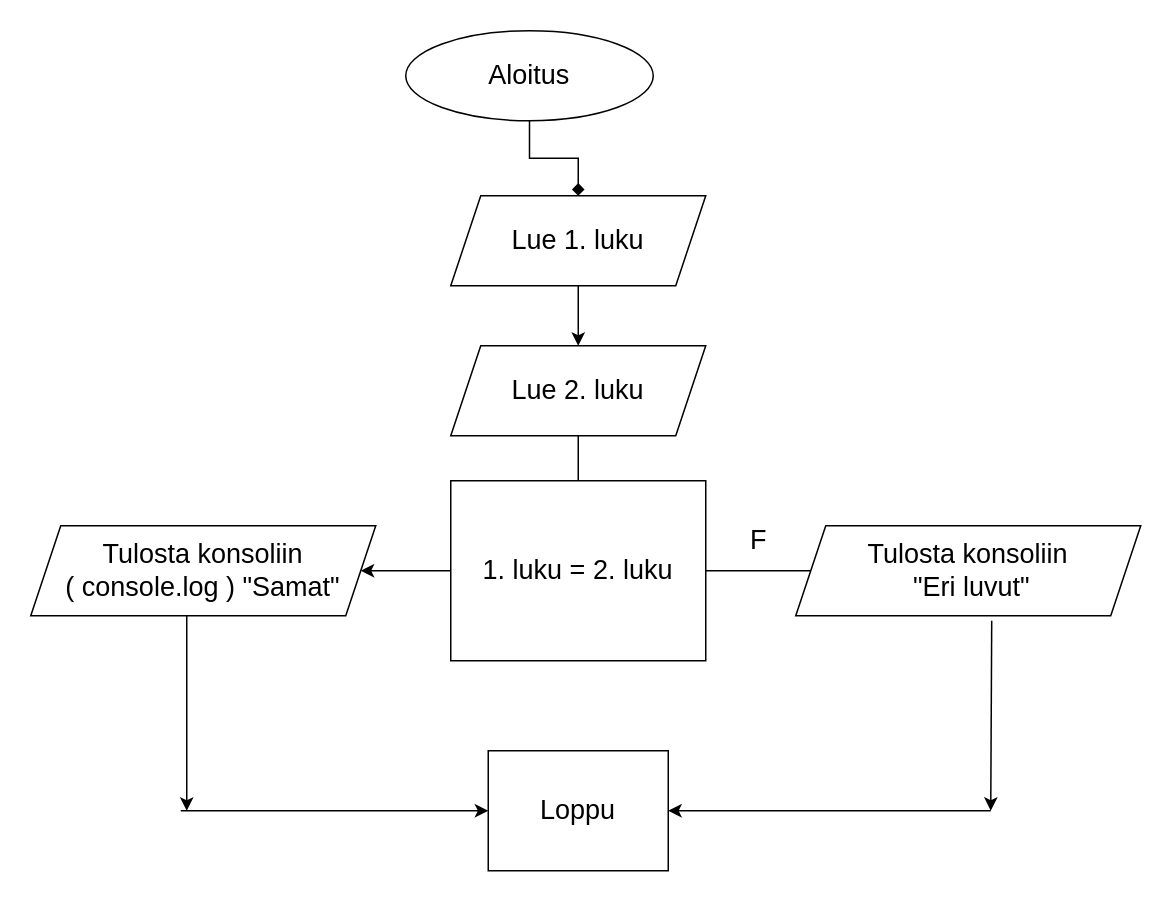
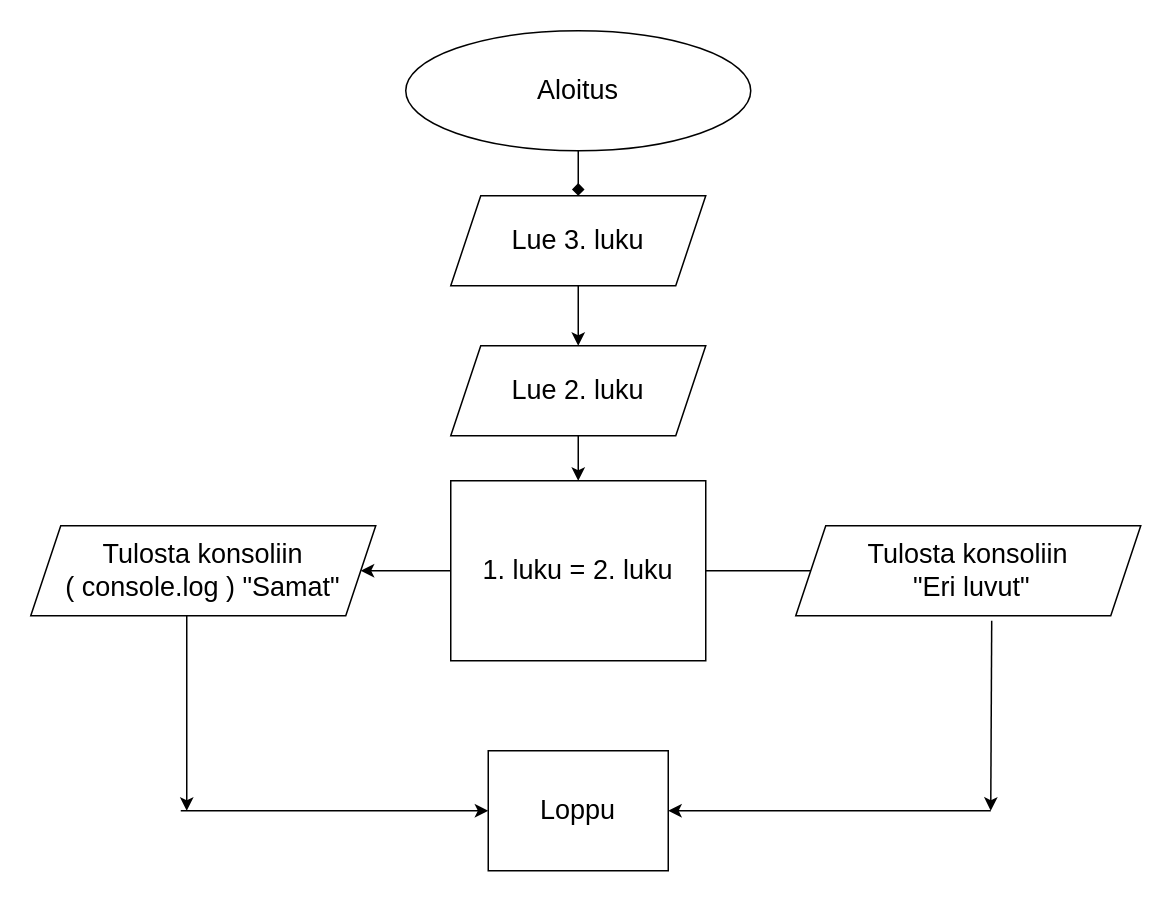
  <mxCell id="0" />
  <mxCell id="1" parent="0" />
  <mxCell id="2" value="" style="edgeStyle=orthogonalEdgeStyle;rounded=0;orthogonalLoop=1;jettySize=auto;html=1;fontSize=18;endArrow=diamond;" parent="1" source="3" target="5" edge="1"><mxGeometry relative="1" as="geometry" /></mxCell>
- <mxCell id="3" value="&lt;font style=&quot;font-size: 18px;&quot;&gt;Aloitus&lt;/font&gt;" style="ellipse;whiteSpace=wrap;html=1;" parent="1" vertex="1"><mxGeometry x="270" y="20" width="165" height="60" as="geometry" /></mxCell>
+ <mxCell id="3" value="&lt;font style=&quot;font-size: 18px;&quot;&gt;Aloitus&lt;/font&gt;" style="ellipse;whiteSpace=wrap;html=1;" parent="1" vertex="1"><mxGeometry x="270" y="20" width="230" height="80" as="geometry" /></mxCell>
  <mxCell id="4" value="" style="edgeStyle=orthogonalEdgeStyle;rounded=0;orthogonalLoop=1;jettySize=auto;html=1;fontSize=18;" parent="1" source="5" target="7" edge="1"><mxGeometry relative="1" as="geometry" /></mxCell>
- <mxCell id="5" value="Lue 1. luku" style="shape=parallelogram;perimeter=parallelogramPerimeter;whiteSpace=wrap;html=1;fixedSize=1;fontSize=18;" parent="1" vertex="1"><mxGeometry x="300" y="130" width="170" height="60" as="geometry" /></mxCell>
- <mxCell id="6" value="" style="edgeStyle=orthogonalEdgeStyle;rounded=0;orthogonalLoop=1;jettySize=auto;html=1;fontSize=18;endArrow=none;" parent="1" source="7" target="9" edge="1"><mxGeometry relative="1" as="geometry" /></mxCell>
+ <mxCell id="5" value="Lue 3. luku" style="shape=parallelogram;perimeter=parallelogramPerimeter;whiteSpace=wrap;html=1;fixedSize=1;fontSize=18;" parent="1" vertex="1"><mxGeometry x="300" y="130" width="170" height="60" as="geometry" /></mxCell>
+ <mxCell id="6" value="" style="edgeStyle=orthogonalEdgeStyle;rounded=0;orthogonalLoop=1;jettySize=auto;html=1;fontSize=18;" parent="1" source="7" target="9" edge="1"><mxGeometry relative="1" as="geometry" /></mxCell>
  <mxCell id="7" value="Lue 2. luku" style="shape=parallelogram;perimeter=parallelogramPerimeter;whiteSpace=wrap;html=1;fixedSize=1;fontSize=18;" parent="1" vertex="1"><mxGeometry x="300" y="230" width="170" height="60" as="geometry" /></mxCell>
  <mxCell id="8" value="" style="edgeStyle=orthogonalEdgeStyle;rounded=0;orthogonalLoop=1;jettySize=auto;html=1;fontSize=18;" parent="1" source="9" target="10" edge="1"><mxGeometry relative="1" as="geometry" /></mxCell>
  <mxCell id="9" value="1. luku = 2. luku" style="whiteSpace=wrap;html=1;fontSize=18;rounded=0;" parent="1" vertex="1"><mxGeometry x="300" y="320" width="170" height="120" as="geometry" /></mxCell>
  <mxCell id="10" value="Tulosta konsoliin &lt;br&gt;( console.log ) &quot;Samat&quot;" style="shape=parallelogram;perimeter=parallelogramPerimeter;whiteSpace=wrap;html=1;fixedSize=1;fontSize=18;" parent="1" vertex="1"><mxGeometry y="350" width="230" height="60" as="geometry" x="20" /></mxCell>
  <mxCell id="11" value="Loppu" style="whiteSpace=wrap;html=1;fontSize=18;rounded=0;" parent="1" vertex="1"><mxGeometry x="325" y="500" width="120" height="80" as="geometry" /></mxCell>
  <mxCell id="12" value="" style="endArrow=classic;html=1;rounded=0;fontSize=18;" parent="1" edge="1"><mxGeometry width="50" height="50" relative="1" as="geometry"><mxPoint x="124" y="410" as="sourcePoint" /><mxPoint x="124" y="540" as="targetPoint" /></mxGeometry></mxCell>
  <mxCell id="13" value="" style="endArrow=classic;html=1;rounded=0;fontSize=18;entryX=0;entryY=0.5;entryDx=0;entryDy=0;" parent="1" target="11" edge="1"><mxGeometry width="50" height="50" relative="1" as="geometry"><mxPoint x="120" y="540" as="sourcePoint" /><mxPoint x="134" y="560" as="targetPoint" /></mxGeometry></mxCell>
  <mxCell id="14" value="Tulosta konsoliin&lt;br&gt;&amp;nbsp;&quot;Eri luvut&quot;" style="shape=parallelogram;perimeter=parallelogramPerimeter;whiteSpace=wrap;html=1;fixedSize=1;fontSize=18;" parent="1" vertex="1"><mxGeometry x="530" y="350" width="230" height="60" as="geometry" /></mxCell>
  <mxCell id="15" value="" style="edgeStyle=orthogonalEdgeStyle;rounded=0;orthogonalLoop=1;jettySize=auto;html=1;fontSize=18;endArrow=none;" parent="1" source="9" target="14" edge="1"><mxGeometry relative="1" as="geometry"><mxPoint x="470" y="380" as="sourcePoint" /><mxPoint x="580" y="380" as="targetPoint" /></mxGeometry></mxCell>
  <mxCell id="16" value="" style="endArrow=classic;html=1;rounded=0;fontSize=18;exitX=0.568;exitY=1.056;exitDx=0;exitDy=0;exitPerimeter=0;" parent="1" source="14" edge="1"><mxGeometry width="50" height="50" relative="1" as="geometry"><mxPoint x="390" y="460" as="sourcePoint" /><mxPoint x="660" y="540" as="targetPoint" /></mxGeometry></mxCell>
  <mxCell id="17" value="" style="endArrow=classic;html=1;rounded=0;fontSize=18;entryX=1;entryY=0.5;entryDx=0;entryDy=0;" parent="1" target="11" edge="1"><mxGeometry width="50" height="50" relative="1" as="geometry"><mxPoint x="660" y="540" as="sourcePoint" /><mxPoint x="440" y="410" as="targetPoint" /></mxGeometry></mxCell>
- <mxCell id="18" value="F" style="text;html=1;align=center;verticalAlign=middle;resizable=0;points=[];autosize=1;strokeColor=none;fillColor=none;fontSize=18;" vertex="1" parent="1"><mxGeometry x="490" y="340" width="30" height="40" as="geometry" /></mxCell>
